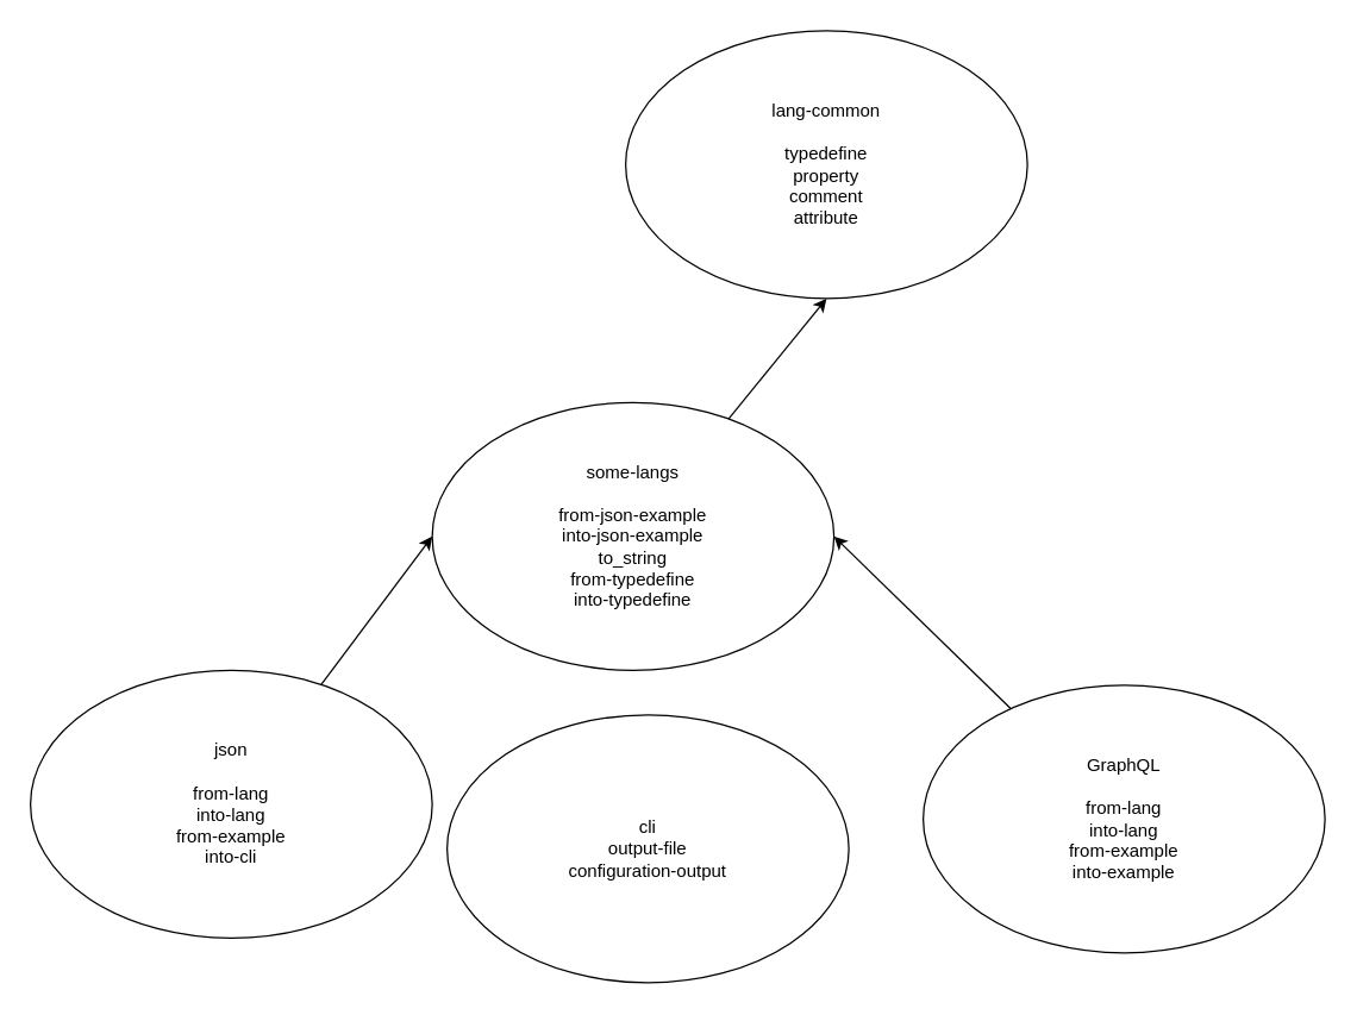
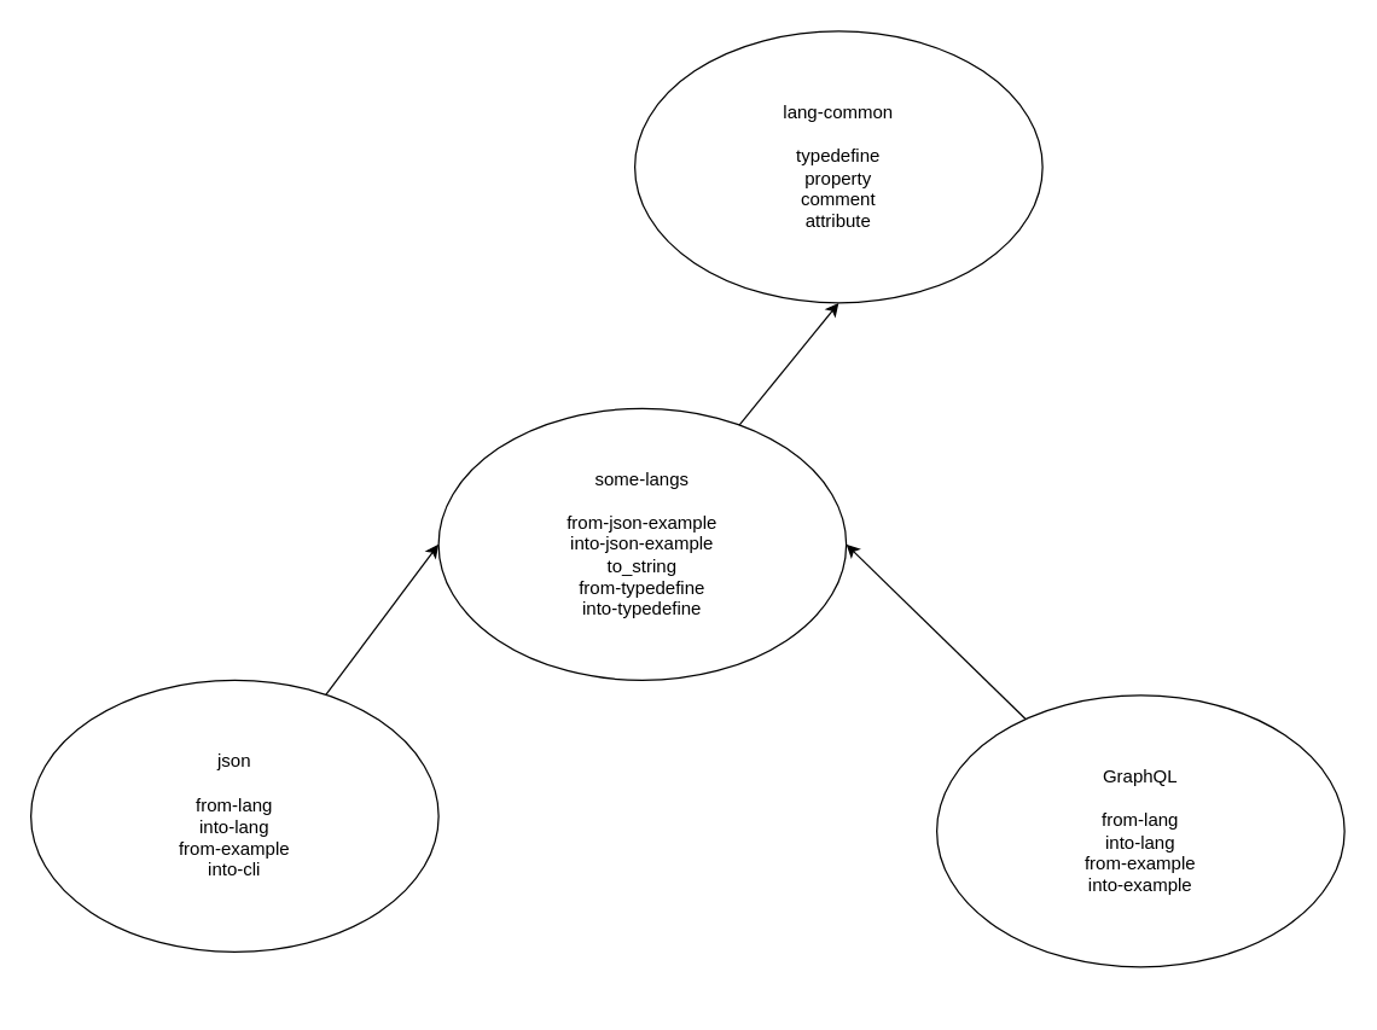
  <mxCell id="0" />
  <mxCell id="1" parent="0" />
  <mxCell id="2" value="lang-common&lt;br&gt;&lt;br&gt;typedefine&lt;br&gt;property&lt;br&gt;comment&lt;br&gt;attribute&lt;br&gt;" style="ellipse;whiteSpace=wrap;html=1;" parent="1" vertex="1"><mxGeometry x="420" y="20" width="270" height="180" as="geometry" /></mxCell>
  <mxCell id="3" style="edgeStyle=none;html=1;entryX=0.5;entryY=1;entryDx=0;entryDy=0;" parent="1" source="4" target="2" edge="1"><mxGeometry relative="1" as="geometry" /></mxCell>
  <mxCell id="4" value="some-langs&lt;br&gt;&lt;br&gt;from-json-example&lt;br&gt;into-json-example&lt;br&gt;to_string&lt;br&gt;from-typedefine&lt;br&gt;into-typedefine" style="ellipse;whiteSpace=wrap;html=1;" parent="1" vertex="1"><mxGeometry x="290" y="270" width="270" height="180" as="geometry" /></mxCell>
  <mxCell id="5" style="edgeStyle=none;html=1;entryX=0;entryY=0.5;entryDx=0;entryDy=0;" parent="1" source="6" target="4" edge="1"><mxGeometry relative="1" as="geometry" /></mxCell>
  <mxCell id="6" value="json&lt;br&gt;&lt;br&gt;from-lang&lt;br&gt;into-lang&lt;br&gt;from-example&lt;br&gt;into-cli" style="ellipse;whiteSpace=wrap;html=1;" parent="1" vertex="1"><mxGeometry x="20" y="450" width="270" height="180" as="geometry" /></mxCell>
  <mxCell id="7" style="edgeStyle=none;html=1;entryX=1;entryY=0.5;entryDx=0;entryDy=0;" parent="1" source="8" target="4" edge="1"><mxGeometry relative="1" as="geometry" /></mxCell>
  <mxCell id="8" value="GraphQL&lt;br&gt;&lt;br&gt;from-lang&lt;br&gt;into-lang&lt;br&gt;from-example&lt;br&gt;into-example" style="ellipse;whiteSpace=wrap;html=1;" parent="1" vertex="1"><mxGeometry x="620" y="460" width="270" height="180" as="geometry" /></mxCell>
- <mxCell id="9" value="cli&lt;br&gt;output-file&lt;br&gt;configuration-output" style="ellipse;whiteSpace=wrap;html=1;" parent="1" vertex="1"><mxGeometry x="300" y="480" width="270" height="180" as="geometry" /></mxCell>
